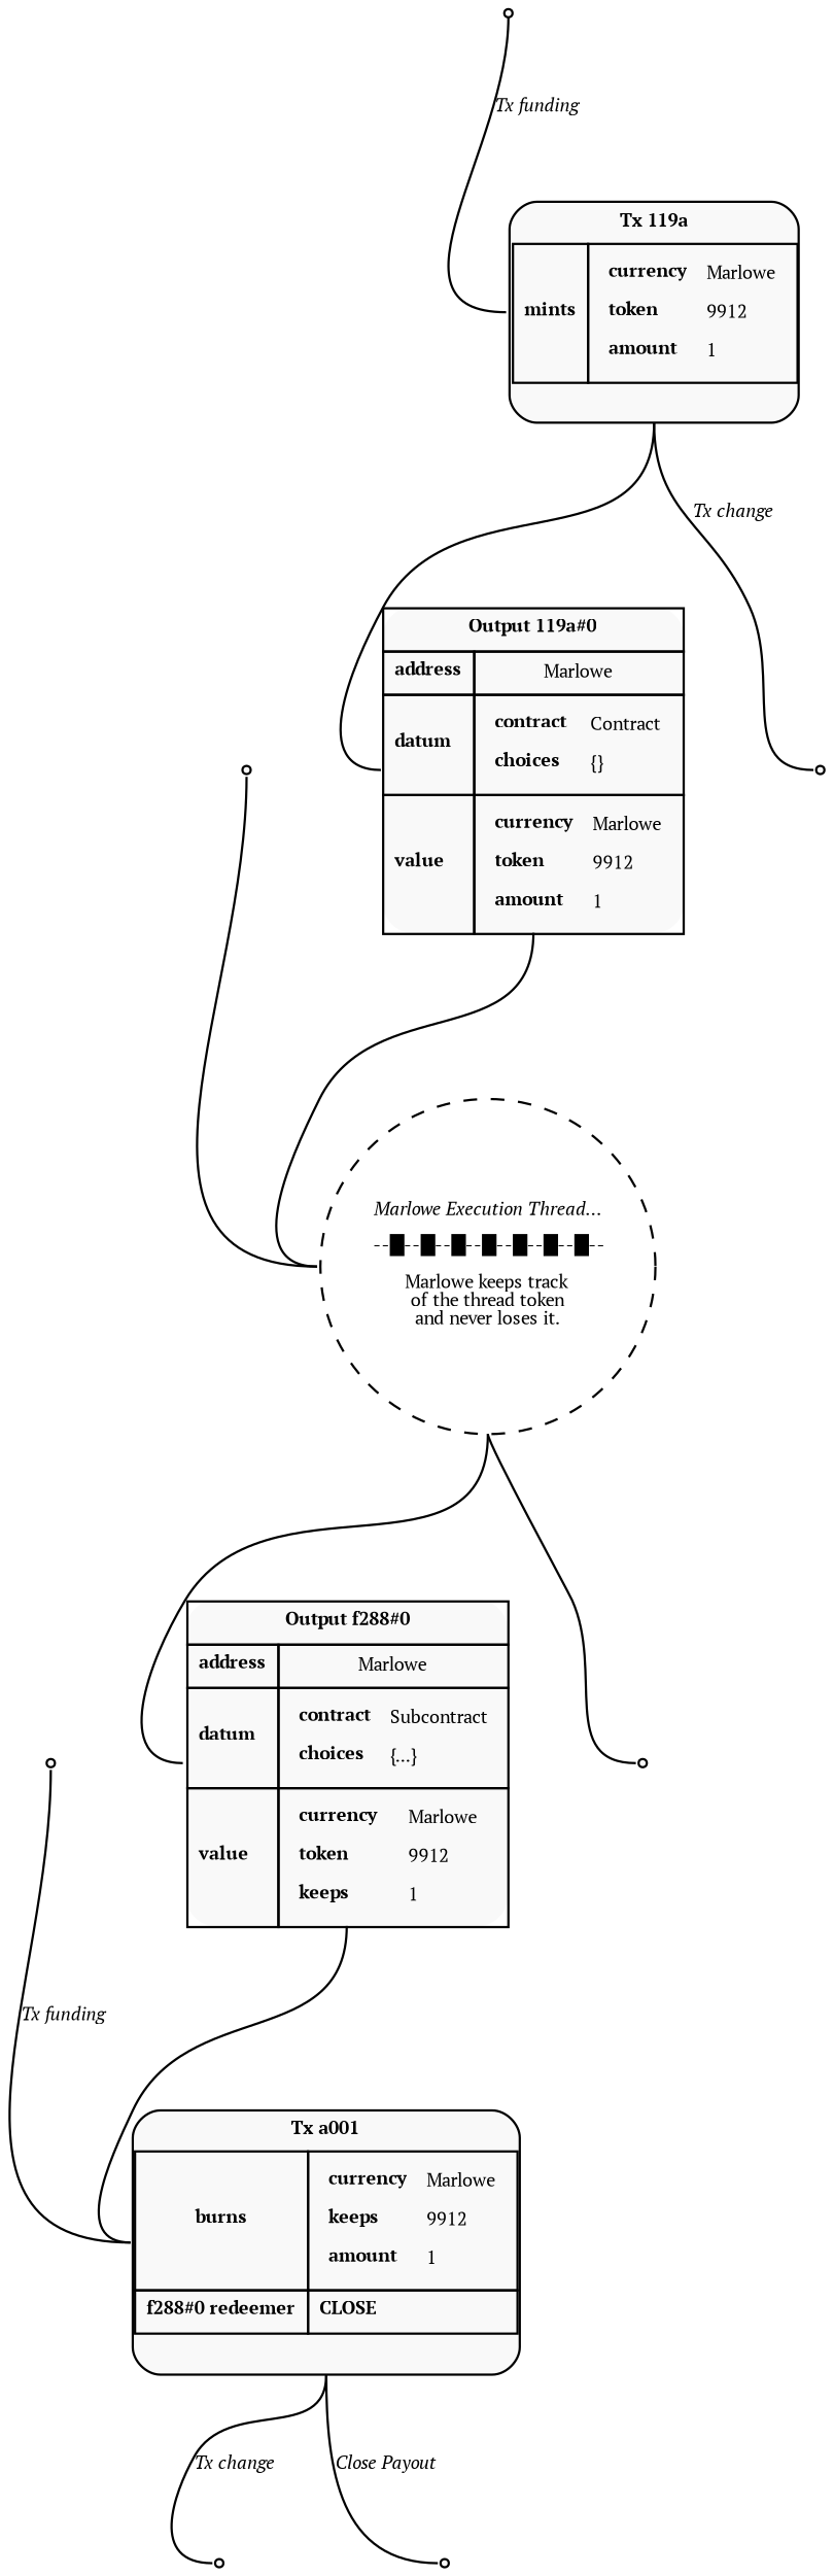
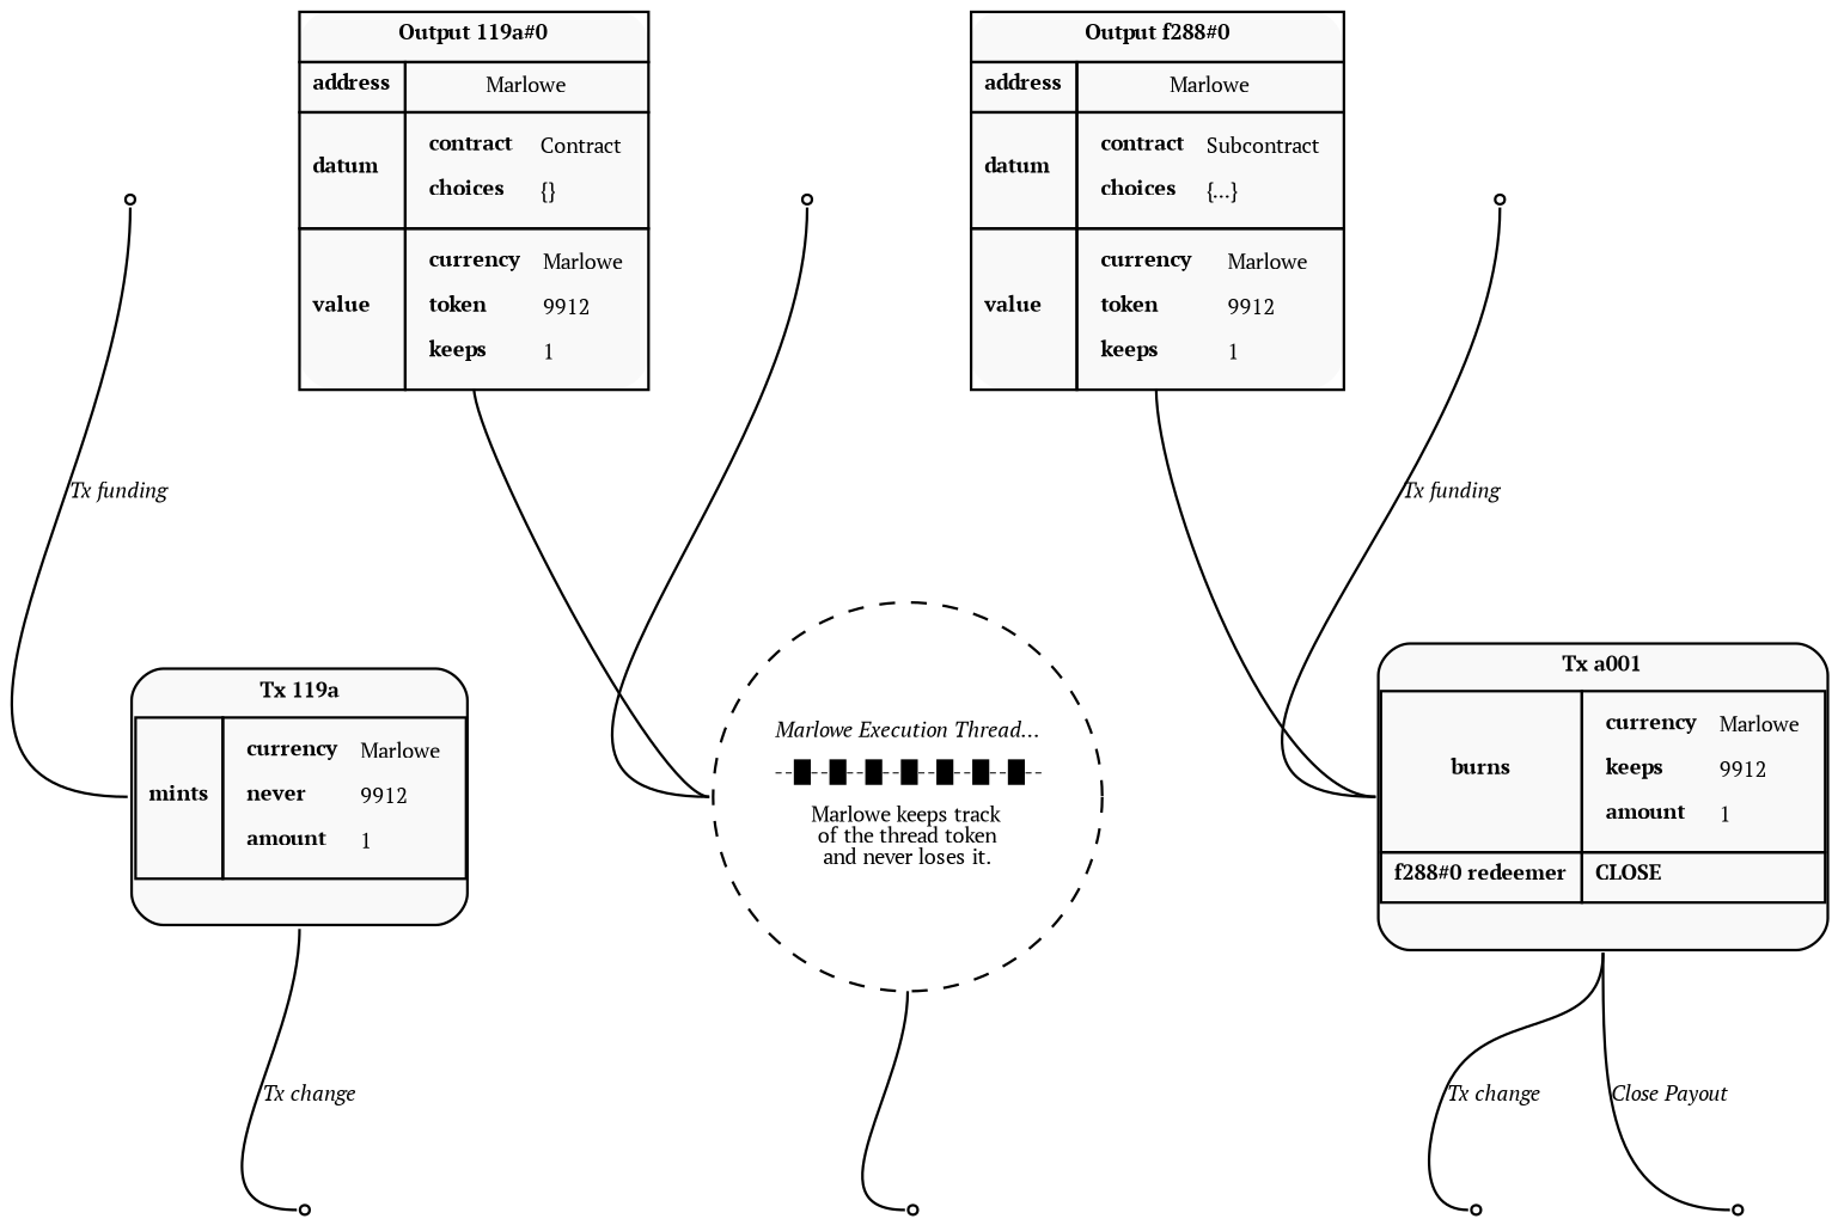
  digraph {
    fontname="PT Serif"
    nodesep=0.8
    rankdir=TD
    ranksep=1
    node [fillcolor="#f9f9f9" fontname="PT Serif" fontsize="8pt" shape=point style="filled,rounded"]
    edge [arrowhead=none color="#aaa" fontname="PT Serif" fontsize="8pt" headport=w tailport=s]
-   n1 [color="#aaa" label=<     <TABLE CELLSPACING="0" CELLPADDING="4" BORDER="1" CELLBORDER="0" style="rounded" color="#aaa">       <TR>         <TD colspan="2" align="center"><b>Tx 119a</b></TD>       </TR>       <TR>         <TD CELLPADDING="0">           <TABLE CELLSPACING="0" CELLPADDING="4" BORDER="0" CELLBORDER="0">             <TR>               <TD BORDER="1" align="center"><b>mints</b></TD>               <TD BORDER="1">                 <TABLE CELLSPACING="0" CELLPADDING="4" BORDER="0" CELLBORDER="0">                   <TR>                     <TD align="left"><b>currency</b></TD>                     <TD align="left" balign="left">Marlowe</TD>                   </TR>                   <TR>                     <TD align="left"><b>token</b></TD>                     <TD align="left" balign="left">9912</TD>                   </TR>                   <TR>                     <TD align="left"><b>amount</b></TD>                     <TD align="left" balign="left">1</TD>                   </TR>                 </TABLE>               </TD>             </TR>             <TR>               <TD collspan="2" align="center"> </TD>             </TR>           </TABLE>         </TD>       </TR>     </TABLE>   > shape=plain]
+   n1 [color="#aaa" label=<     <TABLE CELLSPACING="0" CELLPADDING="4" BORDER="1" CELLBORDER="0" style="rounded" color="#aaa">       <TR>         <TD colspan="2" align="center"><b>Tx 119a</b></TD>       </TR>       <TR>         <TD CELLPADDING="0">           <TABLE CELLSPACING="0" CELLPADDING="4" BORDER="0" CELLBORDER="0">             <TR>               <TD BORDER="1" align="center"><b>mints</b></TD>               <TD BORDER="1">                 <TABLE CELLSPACING="0" CELLPADDING="4" BORDER="0" CELLBORDER="0">                   <TR>                     <TD align="left"><b>currency</b></TD>                     <TD align="left" balign="left">Marlowe</TD>                   </TR>                   <TR>                     <TD align="left"><b>never</b></TD>                     <TD align="left" balign="left">9912</TD>                   </TR>                   <TR>                     <TD align="left"><b>amount</b></TD>                     <TD align="left" balign="left">1</TD>                   </TR>                 </TABLE>               </TD>             </TR>             <TR>               <TD collspan="2" align="center"> </TD>             </TR>           </TABLE>         </TD>       </TR>     </TABLE>   > shape=plain]
    MintingFundingOutput
-   n3 [border=1 color="#000" label=<     <TABLE CELLSPACING="0" CELLPADDING="4" BORDER="0" CELLBORDER="1" style="rounded" color="#aaa">       <TR>         <TD colspan="2" align="center"><b>Output 119a#0</b></TD>       </TR>       <TR>         <TD align="left"><b>address</b></TD>         <TD>Marlowe</TD>       </TR>       <TR>         <TD align="left"><b>datum</b></TD>         <TD align="left" balign="left">           <TABLE CELLSPACING="0" CELLPADDING="4" BORDER="0" CELLBORDER="0" style="rounded" color="#aaa">             <TR>               <TD align="left"><b>contract</b></TD>               <TD align="left" balign="left">Contract</TD>             </TR>             <TR>               <TD align="left"><b>choices</b></TD>               <TD align="left" balign="left">{}</TD>             </TR>           </TABLE>         </TD>       </TR>       <TR>         <TD align="left"><b>value</b></TD>         <TD align="left" balign="left">           <TABLE CELLSPACING="0" CELLPADDING="4" BORDER="0" CELLBORDER="0" style="rounded" color="#aaa">             <TR>               <TD align="left"><b>currency</b></TD>               <TD align="left" balign="left">Marlowe</TD>             </TR>             <TR>               <TD align="left"><b>token</b></TD>               <TD align="left" balign="left">9912</TD>             </TR>             <TR>               <TD align="left"><b>amount</b></TD>               <TD align="left" balign="left">1</TD>             </TR>           </TABLE>         </TD>       </TR>       </TABLE>   > shape=plain]
+   n3 [border=1 color="#000" label=<     <TABLE CELLSPACING="0" CELLPADDING="4" BORDER="0" CELLBORDER="1" style="rounded" color="#aaa">       <TR>         <TD colspan="2" align="center"><b>Output 119a#0</b></TD>       </TR>       <TR>         <TD align="left"><b>address</b></TD>         <TD>Marlowe</TD>       </TR>       <TR>         <TD align="left"><b>datum</b></TD>         <TD align="left" balign="left">           <TABLE CELLSPACING="0" CELLPADDING="4" BORDER="0" CELLBORDER="0" style="rounded" color="#aaa">             <TR>               <TD align="left"><b>contract</b></TD>               <TD align="left" balign="left">Contract</TD>             </TR>             <TR>               <TD align="left"><b>choices</b></TD>               <TD align="left" balign="left">{}</TD>             </TR>           </TABLE>         </TD>       </TR>       <TR>         <TD align="left"><b>value</b></TD>         <TD align="left" balign="left">           <TABLE CELLSPACING="0" CELLPADDING="4" BORDER="0" CELLBORDER="0" style="rounded" color="#aaa">             <TR>               <TD align="left"><b>currency</b></TD>               <TD align="left" balign="left">Marlowe</TD>             </TR>             <TR>               <TD align="left"><b>token</b></TD>               <TD align="left" balign="left">9912</TD>             </TR>             <TR>               <TD align="left"><b>keeps</b></TD>               <TD align="left" balign="left">1</TD>             </TR>           </TABLE>         </TD>       </TR>       </TABLE>   > shape=plain]
    MintingChangeOutput
    n5 [color="#aaa" fillcolor=white label=<<i>Marlowe Execution Thread…</i><br/><br/> --█--█--█--█--█--█--█--<br/><br/>Marlowe keeps track<br/>of the thread token<br/>and never loses it.> margin=0 padding=0 shape=circle style="dashed,rounded"]
    n6 [border=1 color="#000" label=<     <TABLE CELLSPACING="0" CELLPADDING="4" BORDER="0" CELLBORDER="1" style="rounded" color="#aaa">       <TR>         <TD colspan="2" align="center"><b>Output f288#0</b></TD>       </TR>       <TR>         <TD align="left"><b>address</b></TD>         <TD>Marlowe</TD>       </TR>       <TR>         <TD align="left"><b>datum</b></TD>         <TD align="left" balign="left">           <TABLE CELLSPACING="0" CELLPADDING="4" BORDER="0" CELLBORDER="0" style="rounded" color="#aaa">             <TR>               <TD align="left"><b>contract</b></TD>               <TD align="left" balign="left">Subcontract</TD>             </TR>             <TR>               <TD align="left"><b>choices</b></TD>               <TD align="left" balign="left">{...}</TD>             </TR>           </TABLE>         </TD>       </TR>       <TR>         <TD align="left"><b>value</b></TD>         <TD align="left" balign="left">           <TABLE CELLSPACING="0" CELLPADDING="4" BORDER="0" CELLBORDER="0" style="rounded" color="#aaa">             <TR>               <TD align="left"><b>currency</b></TD>               <TD align="left" balign="left">Marlowe</TD>             </TR>             <TR>               <TD align="left"><b>token</b></TD>               <TD align="left" balign="left">9912</TD>             </TR>             <TR>               <TD align="left"><b>keeps</b></TD>               <TD align="left" balign="left">1</TD>             </TR>           </TABLE>         </TD>       </TR>       </TABLE>   > shape=plain]
    MarloweThreadExtraOutput
    n8 [color="#aaa" label=<     <TABLE CELLSPACING="0" CELLPADDING="4" BORDER="1" CELLBORDER="0" style="rounded" color="#aaa">       <TR>         <TD colspan="2" align="center"><b>Tx a001</b></TD>       </TR>       <TR>         <TD CELLPADDING="0">           <TABLE CELLSPACING="0" CELLPADDING="4" BORDER="0" CELLBORDER="0">             <TR>               <TD BORDER="1" align="center"><b>burns</b></TD>               <TD BORDER="1">                 <TABLE CELLSPACING="0" CELLPADDING="4" BORDER="0" CELLBORDER="0">                   <TR>                     <TD align="left"><b>currency</b></TD>                     <TD align="left" balign="left">Marlowe</TD>                   </TR>                   <TR>                     <TD align="left"><b>keeps</b></TD>                     <TD align="left" balign="left">9912</TD>                   </TR>                   <TR>                     <TD align="left"><b>amount</b></TD>                     <TD align="left" balign="left">1</TD>                   </TR>                 </TABLE>               </TD>             </TR>             <TR>               <TD BORDER="1" align="center"><b>f288#0 redeemer</b></TD>               <TD BORDER="1" align="left" balign="left"><b>CLOSE</b></TD>             </TR>             <TR>               <TD collspan="2" align="center"> </TD>             </TR>           </TABLE>         </TD>       </TR>     </TABLE>   > shape=plain]
    MarloweThreadExtraInput
    CloseOutput1
    CloseOutput2
    CloseFundingOutput
-   n1 -> n3
    n1 -> MintingChangeOutput [label=<<i>Tx change</i>>]
    MintingFundingOutput -> n1 [label=<<i>Tx funding</i>>]
    n3 -> n5
-   n5 -> n6
    n5 -> MarloweThreadExtraOutput
    n6 -> n8
    n8 -> CloseOutput1 [label=<<i>Tx change</i>>]
    n8 -> CloseOutput2 [label=<<i>Close Payout</i>>]
    MarloweThreadExtraInput -> n5
    CloseFundingOutput -> n8 [label=<<i>Tx funding</i>>]
  }
